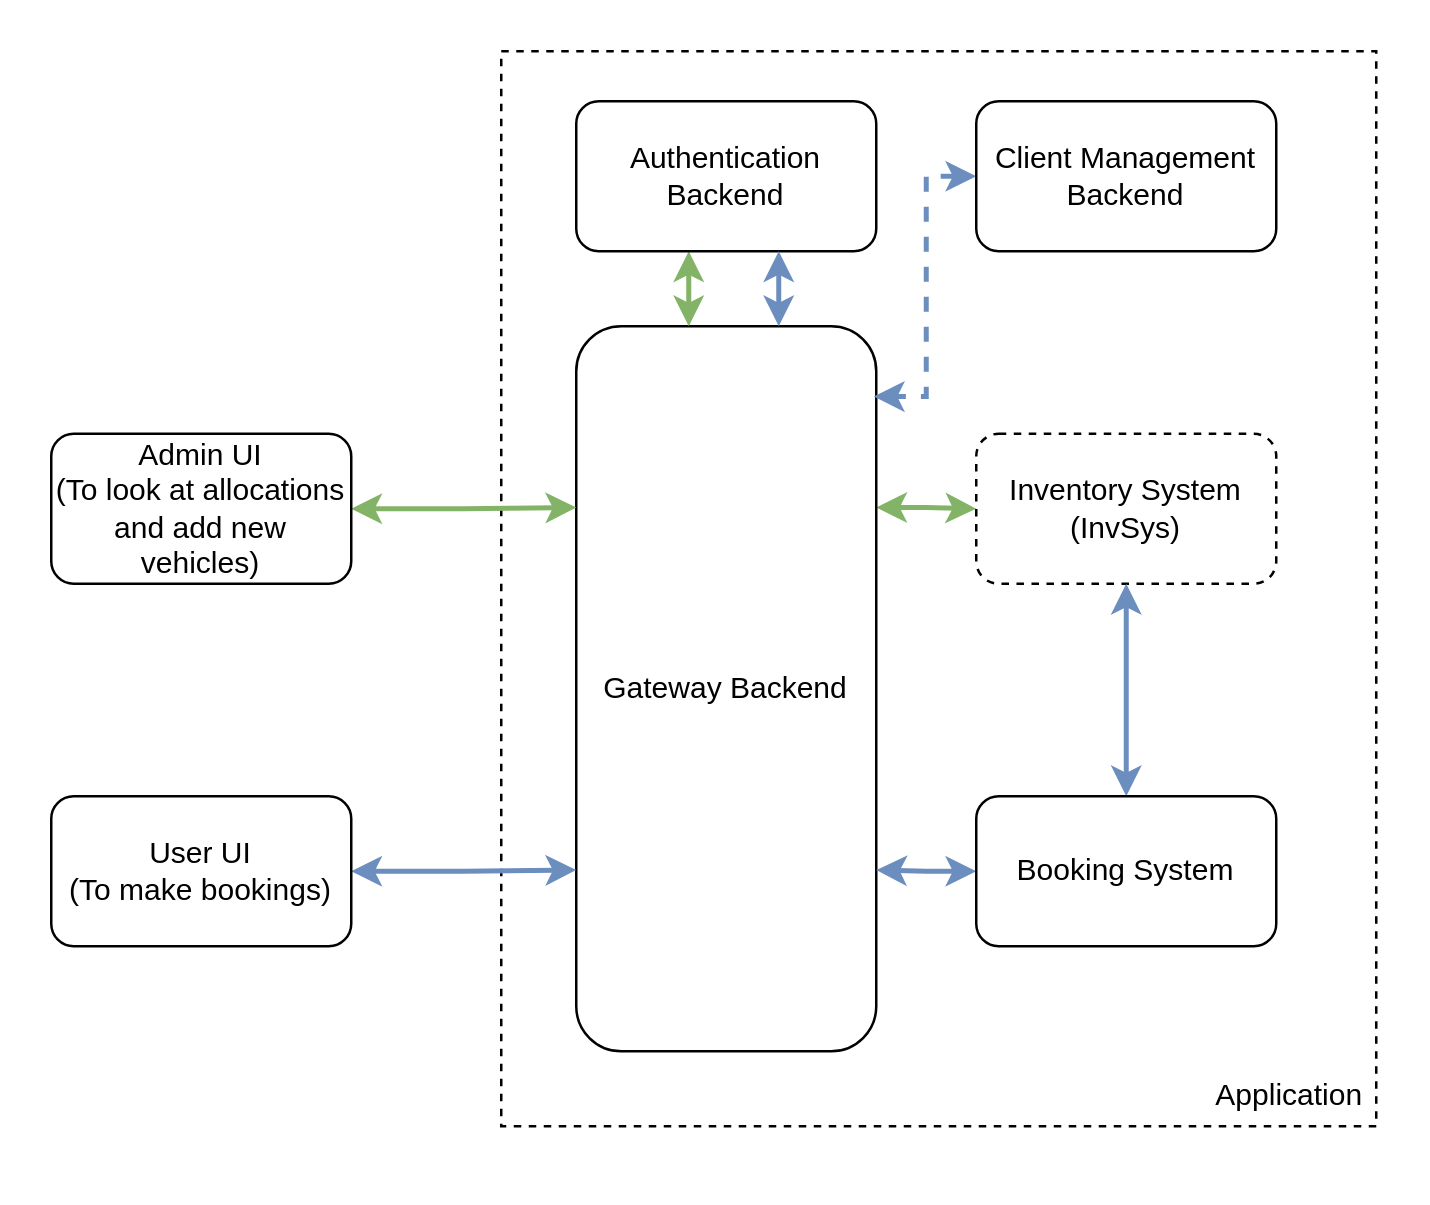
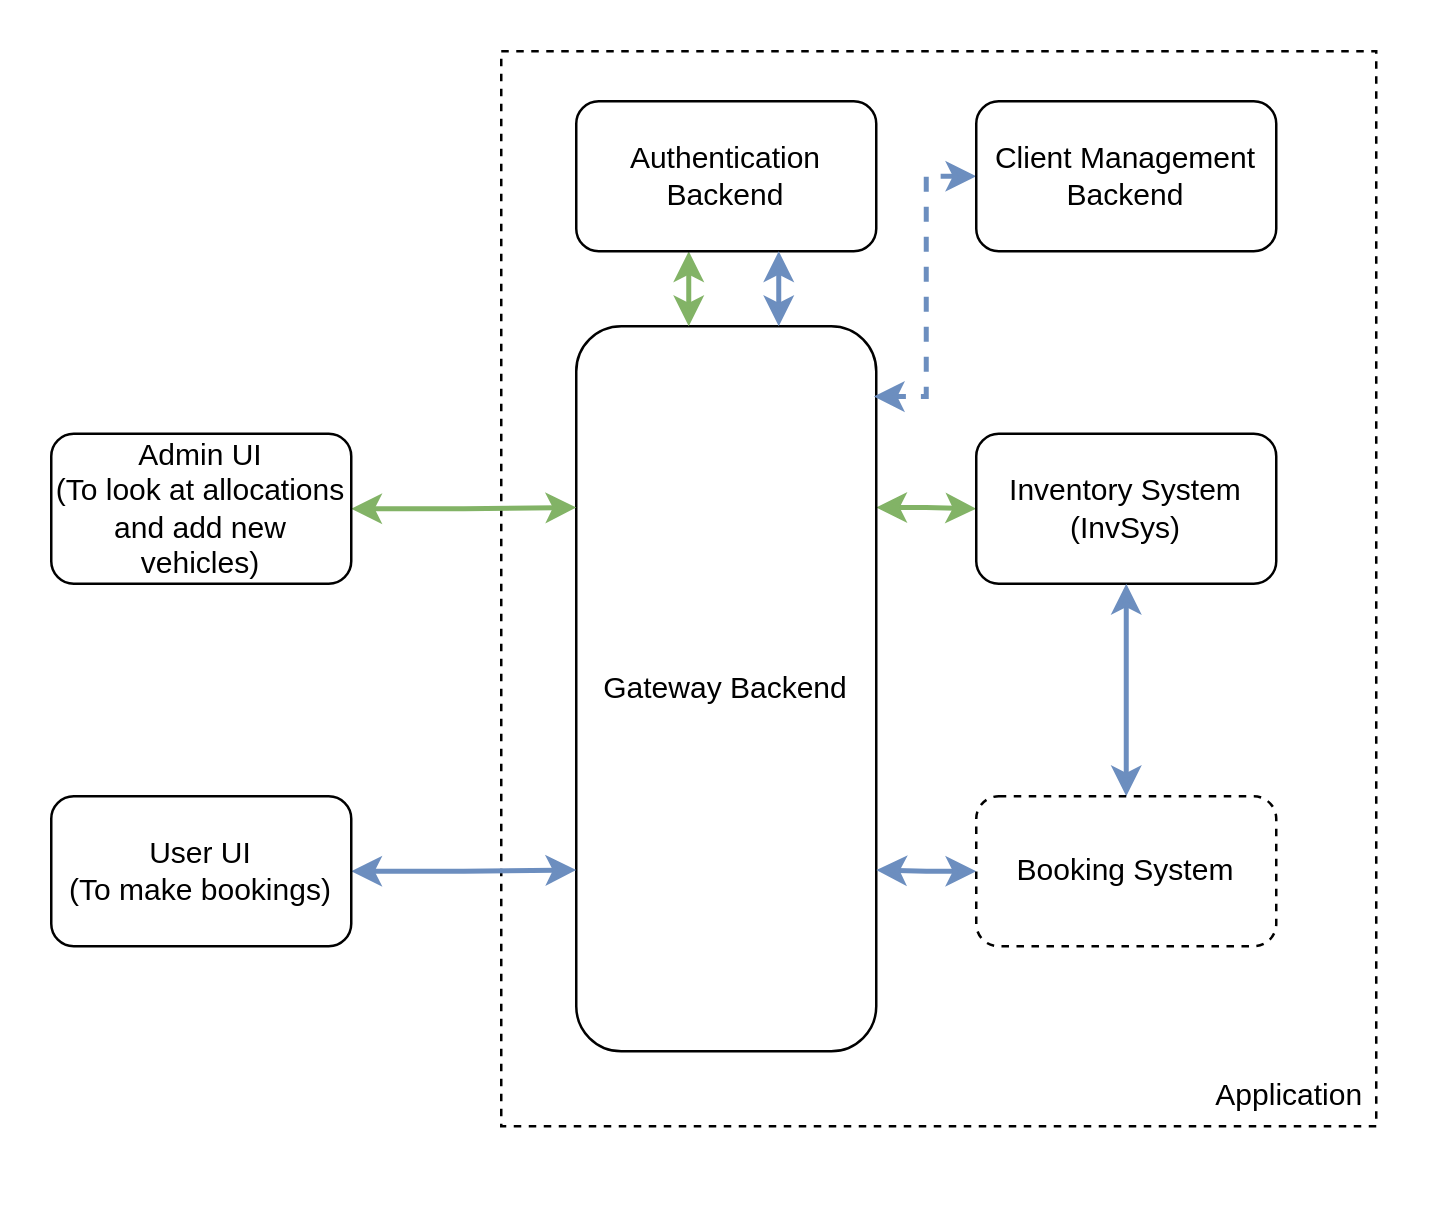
  <mxCell id="0" />
  <mxCell id="1" parent="0" />
  <mxCell id="2" value="" style="rounded=1;whiteSpace=wrap;html=1;fillColor=none;dashed=1;arcSize=0;glass=0;shadow=0;" vertex="1" parent="1"><mxGeometry x="200" y="20" width="350" height="430" as="geometry" /></mxCell>
  <mxCell id="3" value="" style="edgeStyle=orthogonalEdgeStyle;rounded=0;orthogonalLoop=1;jettySize=auto;html=1;entryX=0;entryY=0.5;entryDx=0;entryDy=0;exitX=1;exitY=0.25;exitDx=0;exitDy=0;strokeWidth=2;fillColor=#d5e8d4;strokeColor=#82b366;startArrow=classic;startFill=1;" edge="1" parent="1" source="4" target="5"><mxGeometry relative="1" as="geometry"><mxPoint x="430" y="165" as="targetPoint" /></mxGeometry></mxCell>
  <mxCell id="4" value="Gateway Backend" style="rounded=1;whiteSpace=wrap;html=1;" vertex="1" parent="1"><mxGeometry x="230" y="130" width="120" height="290" as="geometry" /></mxCell>
- <mxCell id="5" value="Inventory System (InvSys)" style="rounded=1;whiteSpace=wrap;html=1;dashed=1;" vertex="1" parent="1"><mxGeometry x="390" y="173" width="120" height="60" as="geometry" /></mxCell>
+ <mxCell id="5" value="Inventory System (InvSys)" style="rounded=1;whiteSpace=wrap;html=1;" vertex="1" parent="1"><mxGeometry x="390" y="173" width="120" height="60" as="geometry" /></mxCell>
  <mxCell id="6" value="" style="edgeStyle=orthogonalEdgeStyle;rounded=0;orthogonalLoop=1;jettySize=auto;html=1;entryX=0;entryY=0.25;entryDx=0;entryDy=0;fillColor=#d5e8d4;strokeColor=#82b366;strokeWidth=2;startArrow=classic;startFill=1;" edge="1" parent="1" source="7" target="4"><mxGeometry relative="1" as="geometry" /></mxCell>
  <mxCell id="7" value="&lt;div&gt;Admin UI&lt;/div&gt;&lt;div&gt;(To look at allocations and add new vehicles)&lt;br&gt;&lt;/div&gt;" style="rounded=1;whiteSpace=wrap;html=1;" vertex="1" parent="1"><mxGeometry x="20" y="173" width="120" height="60" as="geometry" /></mxCell>
  <mxCell id="8" value="&lt;div&gt;Application&lt;/div&gt;&lt;div&gt;&lt;br&gt;&lt;/div&gt;" style="text;html=1;align=center;verticalAlign=middle;resizable=0;points=[];autosize=1;" vertex="1" parent="1"><mxGeometry x="480" y="430" width="70" height="30" as="geometry" /></mxCell>
  <mxCell id="9" value="" style="edgeStyle=orthogonalEdgeStyle;rounded=0;orthogonalLoop=1;jettySize=auto;html=1;startArrow=classic;startFill=1;strokeWidth=2;fillColor=#d5e8d4;strokeColor=#82b366;" edge="1" parent="1"><mxGeometry relative="1" as="geometry"><mxPoint x="275" y="100" as="sourcePoint" /><mxPoint x="275" y="130" as="targetPoint" /></mxGeometry></mxCell>
  <mxCell id="10" value="Authentication Backend" style="rounded=1;whiteSpace=wrap;html=1;" vertex="1" parent="1"><mxGeometry x="230" y="40" width="120" height="60" as="geometry" /></mxCell>
  <mxCell id="11" value="" style="edgeStyle=orthogonalEdgeStyle;rounded=0;orthogonalLoop=1;jettySize=auto;html=1;startArrow=classic;startFill=1;strokeWidth=2;entryX=0;entryY=0.75;entryDx=0;entryDy=0;fillColor=#dae8fc;strokeColor=#6c8ebf;" edge="1" parent="1" source="12" target="4"><mxGeometry relative="1" as="geometry" /></mxCell>
  <mxCell id="12" value="&lt;div&gt;User UI &lt;br&gt;&lt;/div&gt;&lt;div&gt;(To make bookings)&lt;/div&gt;" style="rounded=1;whiteSpace=wrap;html=1;" vertex="1" parent="1"><mxGeometry x="20" y="318" width="120" height="60" as="geometry" /></mxCell>
  <mxCell id="13" value="" style="edgeStyle=orthogonalEdgeStyle;rounded=0;orthogonalLoop=1;jettySize=auto;html=1;startArrow=classic;startFill=1;strokeWidth=2;entryX=0.992;entryY=0.097;entryDx=0;entryDy=0;entryPerimeter=0;fillColor=#dae8fc;strokeColor=#6c8ebf;dashed=1;" edge="1" parent="1" source="14" target="4"><mxGeometry relative="1" as="geometry" /></mxCell>
  <mxCell id="14" value="&lt;div&gt;Client Management Backend&lt;/div&gt;" style="rounded=1;whiteSpace=wrap;html=1;" vertex="1" parent="1"><mxGeometry x="390" y="40" width="120" height="60" as="geometry" /></mxCell>
  <mxCell id="15" value="" style="edgeStyle=orthogonalEdgeStyle;rounded=0;orthogonalLoop=1;jettySize=auto;html=1;startArrow=classic;startFill=1;strokeWidth=2;entryX=1;entryY=0.75;entryDx=0;entryDy=0;fillColor=#dae8fc;strokeColor=#6c8ebf;" edge="1" parent="1" source="17" target="4"><mxGeometry relative="1" as="geometry" /></mxCell>
  <mxCell id="16" value="" style="edgeStyle=orthogonalEdgeStyle;rounded=0;orthogonalLoop=1;jettySize=auto;html=1;startArrow=classic;startFill=1;strokeWidth=2;entryX=0.5;entryY=1;entryDx=0;entryDy=0;fillColor=#dae8fc;strokeColor=#6c8ebf;" edge="1" parent="1" source="17" target="5"><mxGeometry relative="1" as="geometry"><mxPoint x="450" y="238" as="targetPoint" /></mxGeometry></mxCell>
- <mxCell id="17" value="Booking System" style="rounded=1;whiteSpace=wrap;html=1;" vertex="1" parent="1"><mxGeometry x="390" y="318" width="120" height="60" as="geometry" /></mxCell>
+ <mxCell id="17" value="Booking System" style="rounded=1;whiteSpace=wrap;html=1;dashed=1;" vertex="1" parent="1"><mxGeometry x="390" y="318" width="120" height="60" as="geometry" /></mxCell>
  <mxCell id="18" value="" style="edgeStyle=orthogonalEdgeStyle;rounded=0;orthogonalLoop=1;jettySize=auto;html=1;startArrow=classic;startFill=1;strokeWidth=2;fillColor=#dae8fc;strokeColor=#6c8ebf;" edge="1" parent="1"><mxGeometry relative="1" as="geometry"><mxPoint x="311" y="100" as="sourcePoint" /><mxPoint x="311" y="130" as="targetPoint" /></mxGeometry></mxCell>
